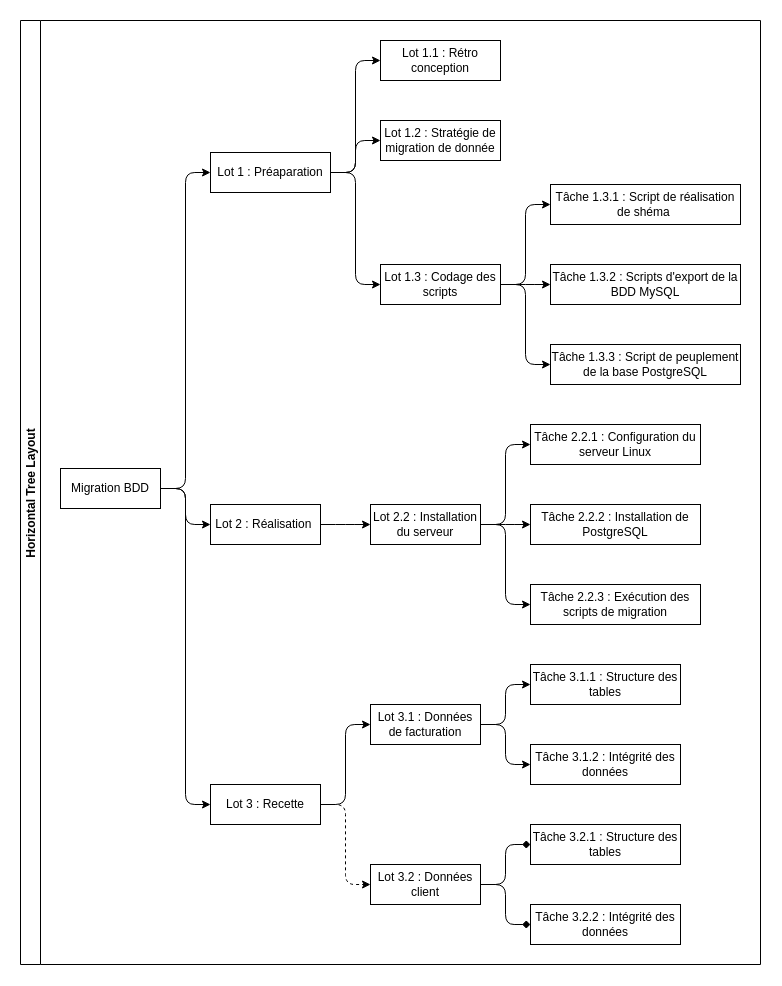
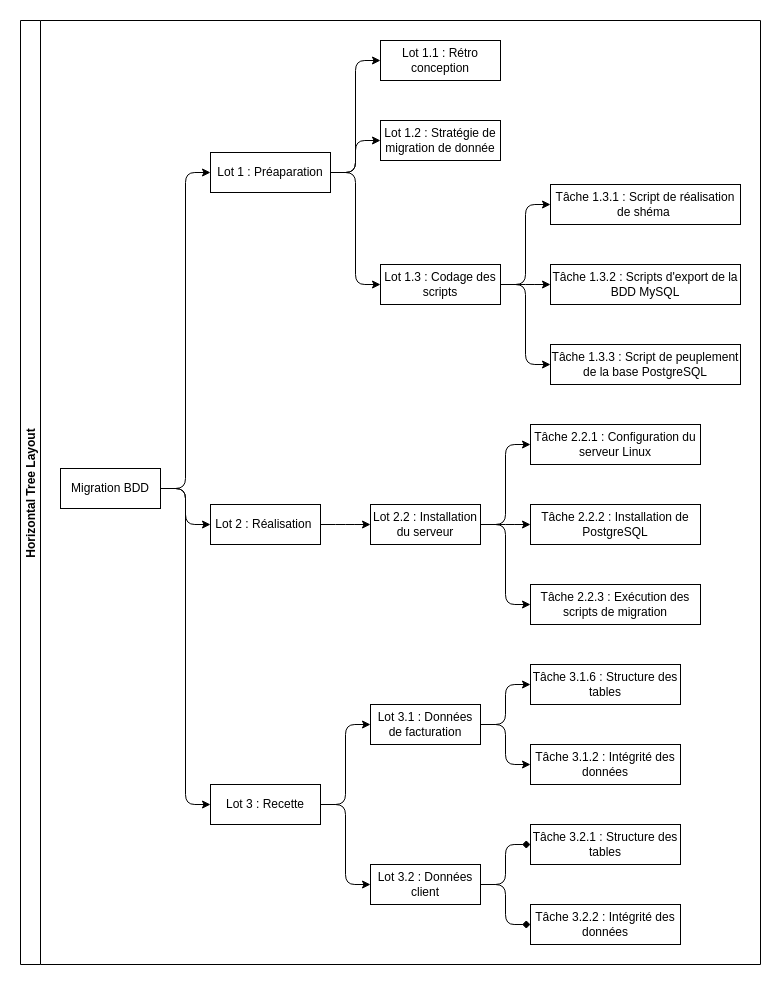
  <mxCell id="0" />
  <mxCell id="1" parent="0" />
  <mxCell id="2" value="Horizontal Tree Layout" style="swimlane;startSize=20;horizontal=0;childLayout=treeLayout;horizontalTree=1;resizable=0;containerType=tree;fontSize=12;" vertex="1" parent="1"><mxGeometry y="20" width="740" height="944" as="geometry" x="20" /></mxCell>
  <mxCell id="3" value="Migration BDD" style="whiteSpace=wrap;html=1;" vertex="1" parent="2"><mxGeometry x="40" y="448" width="100" height="40" as="geometry" /></mxCell>
  <mxCell id="4" value="Lot 1 : Préaparation" style="whiteSpace=wrap;html=1;" vertex="1" parent="2"><mxGeometry x="190" y="132" width="120" height="40" as="geometry" /></mxCell>
  <mxCell id="5" value="" style="edgeStyle=elbowEdgeStyle;elbow=horizontal;html=1;rounded=1;curved=0;sourcePerimeterSpacing=0;targetPerimeterSpacing=0;startSize=6;endSize=6;" edge="1" parent="2" source="3" target="4"><mxGeometry relative="1" as="geometry" /></mxCell>
  <mxCell id="6" value="Lot 2 : Réalisation&amp;nbsp;" style="whiteSpace=wrap;html=1;" vertex="1" parent="2"><mxGeometry x="190" y="484" width="110" height="40" as="geometry" /></mxCell>
  <mxCell id="7" value="" style="edgeStyle=elbowEdgeStyle;elbow=horizontal;html=1;rounded=1;curved=0;sourcePerimeterSpacing=0;targetPerimeterSpacing=0;startSize=6;endSize=6;" edge="1" parent="2" source="3" target="6"><mxGeometry relative="1" as="geometry" /></mxCell>
  <mxCell id="8" value="" style="edgeStyle=elbowEdgeStyle;elbow=horizontal;html=1;rounded=1;curved=0;sourcePerimeterSpacing=0;targetPerimeterSpacing=0;startSize=6;endSize=6;" edge="1" parent="2" source="3" target="9"><mxGeometry relative="1" as="geometry"><mxPoint x="140" y="-2533.3" as="sourcePoint" /></mxGeometry></mxCell>
  <mxCell id="9" value="Lot 3 : Recette" style="whiteSpace=wrap;html=1;" vertex="1" parent="2"><mxGeometry x="190" y="764" width="110" height="40" as="geometry" /></mxCell>
  <mxCell id="10" value="" style="edgeStyle=elbowEdgeStyle;elbow=horizontal;html=1;rounded=1;curved=0;sourcePerimeterSpacing=0;targetPerimeterSpacing=0;startSize=6;endSize=6;" edge="1" parent="2" source="4" target="11"><mxGeometry relative="1" as="geometry"><mxPoint x="140" y="-2453.3" as="sourcePoint" /></mxGeometry></mxCell>
  <mxCell id="11" value="Lot 1.1 : Rétro conception" style="whiteSpace=wrap;html=1;" vertex="1" parent="2"><mxGeometry x="360" y="20" width="120" height="40" as="geometry" /></mxCell>
  <mxCell id="12" value="" style="edgeStyle=elbowEdgeStyle;elbow=horizontal;html=1;rounded=1;curved=0;sourcePerimeterSpacing=0;targetPerimeterSpacing=0;startSize=6;endSize=6;" edge="1" parent="2" source="6" target="13"><mxGeometry relative="1" as="geometry"><mxPoint x="140" y="-2453.3" as="sourcePoint" /></mxGeometry></mxCell>
  <mxCell id="13" value="Lot 2.2 : Installation du serveur" style="whiteSpace=wrap;html=1;" vertex="1" parent="2"><mxGeometry x="350" y="484" width="110" height="40" as="geometry" /></mxCell>
  <mxCell id="14" value="" style="edgeStyle=elbowEdgeStyle;elbow=horizontal;html=1;rounded=1;curved=0;sourcePerimeterSpacing=0;targetPerimeterSpacing=0;startSize=6;endSize=6;" edge="1" parent="2" source="9" target="15"><mxGeometry relative="1" as="geometry"><mxPoint x="140" y="-2453.3" as="sourcePoint" /></mxGeometry></mxCell>
  <mxCell id="15" value="Lot 3.1 : Données de facturation" style="whiteSpace=wrap;html=1;" vertex="1" parent="2"><mxGeometry x="350" y="684" width="110" height="40" as="geometry" /></mxCell>
  <mxCell id="16" value="" style="edgeStyle=elbowEdgeStyle;elbow=horizontal;html=1;rounded=1;curved=0;sourcePerimeterSpacing=0;targetPerimeterSpacing=0;startSize=6;endSize=6;" edge="1" parent="2" source="4" target="17"><mxGeometry relative="1" as="geometry"><mxPoint x="290" y="-2533.3" as="sourcePoint" /></mxGeometry></mxCell>
  <mxCell id="17" value="Lot 1.2 : Stratégie de migration de donnée" style="whiteSpace=wrap;html=1;" vertex="1" parent="2"><mxGeometry x="360" y="100" width="120" height="40" as="geometry" /></mxCell>
  <mxCell id="18" value="" style="edgeStyle=elbowEdgeStyle;elbow=horizontal;html=1;rounded=1;curved=0;sourcePerimeterSpacing=0;targetPerimeterSpacing=0;startSize=6;endSize=6;" edge="1" parent="2" source="4" target="19"><mxGeometry relative="1" as="geometry"><mxPoint x="290" y="-2413.3" as="sourcePoint" /></mxGeometry></mxCell>
  <mxCell id="19" value="Lot 1.3 : Codage des scripts" style="whiteSpace=wrap;html=1;" vertex="1" parent="2"><mxGeometry x="360" y="244" width="120" height="40" as="geometry" /></mxCell>
  <mxCell id="20" value="" style="edgeStyle=elbowEdgeStyle;elbow=horizontal;html=1;rounded=1;curved=0;sourcePerimeterSpacing=0;targetPerimeterSpacing=0;startSize=6;endSize=6;" edge="1" parent="2" source="19" target="21"><mxGeometry relative="1" as="geometry"><mxPoint x="290" y="-2233.3" as="sourcePoint" /></mxGeometry></mxCell>
  <mxCell id="21" value="Tâche 1.3.1 : Script de réalisation de shéma&amp;nbsp;" style="whiteSpace=wrap;html=1;" vertex="1" parent="2"><mxGeometry x="530" y="164" width="190" height="40" as="geometry" /></mxCell>
  <mxCell id="22" value="" style="edgeStyle=elbowEdgeStyle;elbow=horizontal;html=1;rounded=1;curved=0;sourcePerimeterSpacing=0;targetPerimeterSpacing=0;startSize=6;endSize=6;" edge="1" parent="2" source="19" target="23"><mxGeometry relative="1" as="geometry"><mxPoint x="290" y="-2233.3" as="sourcePoint" /></mxGeometry></mxCell>
  <mxCell id="23" value="Tâche 1.3.2 : Scripts d'export de la BDD MySQL" style="whiteSpace=wrap;html=1;" vertex="1" parent="2"><mxGeometry x="530" y="244" width="190" height="40" as="geometry" /></mxCell>
  <mxCell id="24" value="" style="edgeStyle=elbowEdgeStyle;elbow=horizontal;html=1;rounded=1;curved=0;sourcePerimeterSpacing=0;targetPerimeterSpacing=0;startSize=6;endSize=6;" edge="1" parent="2" source="19" target="25"><mxGeometry relative="1" as="geometry"><mxPoint x="290" y="-2017.3" as="sourcePoint" /></mxGeometry></mxCell>
  <mxCell id="25" value="Tâche 1.3.3 : Script de peuplement de la base PostgreSQL" style="whiteSpace=wrap;html=1;" vertex="1" parent="2"><mxGeometry x="530" y="324" width="190" height="40" as="geometry" /></mxCell>
  <mxCell id="26" value="" style="edgeStyle=elbowEdgeStyle;elbow=horizontal;html=1;rounded=1;curved=0;sourcePerimeterSpacing=0;targetPerimeterSpacing=0;startSize=6;endSize=6;" edge="1" parent="2" source="13" target="27"><mxGeometry relative="1" as="geometry"><mxPoint x="300" y="-1521.3" as="sourcePoint" /></mxGeometry></mxCell>
  <mxCell id="27" value="Tâche 2.2.1 : Configuration du serveur Linux" style="whiteSpace=wrap;html=1;" vertex="1" parent="2"><mxGeometry x="510" y="404" width="170" height="40" as="geometry" /></mxCell>
  <mxCell id="28" value="" style="edgeStyle=elbowEdgeStyle;elbow=horizontal;html=1;rounded=1;curved=0;sourcePerimeterSpacing=0;targetPerimeterSpacing=0;startSize=6;endSize=6;" edge="1" parent="2" source="13" target="29"><mxGeometry relative="1" as="geometry"><mxPoint x="300" y="-1209.3" as="sourcePoint" /></mxGeometry></mxCell>
  <mxCell id="29" value="Tâche 2.2.2 : Installation de PostgreSQL" style="whiteSpace=wrap;html=1;" vertex="1" parent="2"><mxGeometry x="510" y="484" width="170" height="40" as="geometry" /></mxCell>
  <mxCell id="30" value="" style="edgeStyle=elbowEdgeStyle;elbow=horizontal;html=1;rounded=1;curved=0;sourcePerimeterSpacing=0;targetPerimeterSpacing=0;startSize=6;endSize=6;" edge="1" parent="2" source="13" target="31"><mxGeometry relative="1" as="geometry"><mxPoint x="300" y="-881.3" as="sourcePoint" /></mxGeometry></mxCell>
  <mxCell id="31" value="Tâche 2.2.3 : Exécution des scripts de migration" style="whiteSpace=wrap;html=1;" vertex="1" parent="2"><mxGeometry x="510" y="564" width="170" height="40" as="geometry" /></mxCell>
  <mxCell id="32" value="" style="edgeStyle=elbowEdgeStyle;elbow=horizontal;html=1;rounded=1;curved=0;sourcePerimeterSpacing=0;targetPerimeterSpacing=0;startSize=6;endSize=6;" edge="1" parent="2" source="15" target="33"><mxGeometry relative="1" as="geometry"><mxPoint x="300" y="-373.3" as="sourcePoint" /></mxGeometry></mxCell>
  <mxCell id="33" value="Tâche 3.1.2 : Intégrité des données" style="whiteSpace=wrap;html=1;" vertex="1" parent="2"><mxGeometry x="510" y="724" width="150" height="40" as="geometry" /></mxCell>
  <mxCell id="34" value="" style="edgeStyle=elbowEdgeStyle;elbow=horizontal;html=1;rounded=1;curved=0;sourcePerimeterSpacing=0;targetPerimeterSpacing=0;startSize=6;endSize=6;" edge="1" parent="2" source="15" target="35"><mxGeometry relative="1" as="geometry"><mxPoint x="300" y="-365.3" as="sourcePoint" /></mxGeometry></mxCell>
- <mxCell id="35" value="Tâche 3.1.1 : Structure des tables" style="whiteSpace=wrap;html=1;" vertex="1" parent="2"><mxGeometry x="510" y="644" width="150" height="40" as="geometry" /></mxCell>
- <mxCell id="36" value="" style="edgeStyle=elbowEdgeStyle;elbow=horizontal;html=1;rounded=1;curved=0;sourcePerimeterSpacing=0;targetPerimeterSpacing=0;startSize=6;endSize=6;dashed=1;" edge="1" parent="2" source="9" target="37"><mxGeometry relative="1" as="geometry"><mxPoint x="140" y="-621.3" as="sourcePoint" /></mxGeometry></mxCell>
+ <mxCell id="35" value="Tâche 3.1.6 : Structure des tables" style="whiteSpace=wrap;html=1;" vertex="1" parent="2"><mxGeometry x="510" y="644" width="150" height="40" as="geometry" /></mxCell>
+ <mxCell id="36" value="" style="edgeStyle=elbowEdgeStyle;elbow=horizontal;html=1;rounded=1;curved=0;sourcePerimeterSpacing=0;targetPerimeterSpacing=0;startSize=6;endSize=6;" edge="1" parent="2" source="9" target="37"><mxGeometry relative="1" as="geometry"><mxPoint x="140" y="-621.3" as="sourcePoint" /></mxGeometry></mxCell>
  <mxCell id="37" value="Lot 3.2 : Données client" style="whiteSpace=wrap;html=1;" vertex="1" parent="2"><mxGeometry x="350" y="844" width="110" height="40" as="geometry" /></mxCell>
  <mxCell id="38" value="" style="edgeStyle=elbowEdgeStyle;elbow=horizontal;html=1;rounded=1;curved=0;sourcePerimeterSpacing=0;targetPerimeterSpacing=0;startSize=6;endSize=6;endArrow=diamond;" edge="1" parent="2" source="37" target="39"><mxGeometry relative="1" as="geometry"><mxPoint x="300" y="1080" as="sourcePoint" /></mxGeometry></mxCell>
  <mxCell id="39" value="Tâche 3.2.1 : Structure des tables" style="whiteSpace=wrap;html=1;" vertex="1" parent="2"><mxGeometry x="510" y="804" width="150" height="40" as="geometry" /></mxCell>
  <mxCell id="40" value="" style="edgeStyle=elbowEdgeStyle;elbow=horizontal;html=1;rounded=1;curved=0;sourcePerimeterSpacing=0;targetPerimeterSpacing=0;startSize=6;endSize=6;endArrow=diamond;" edge="1" parent="2" source="37" target="41"><mxGeometry relative="1" as="geometry"><mxPoint x="300" y="1086" as="sourcePoint" /></mxGeometry></mxCell>
  <mxCell id="41" value="Tâche 3.2.2 : Intégrité des données" style="whiteSpace=wrap;html=1;" vertex="1" parent="2"><mxGeometry x="510" y="884" width="150" height="40" as="geometry" /></mxCell>
